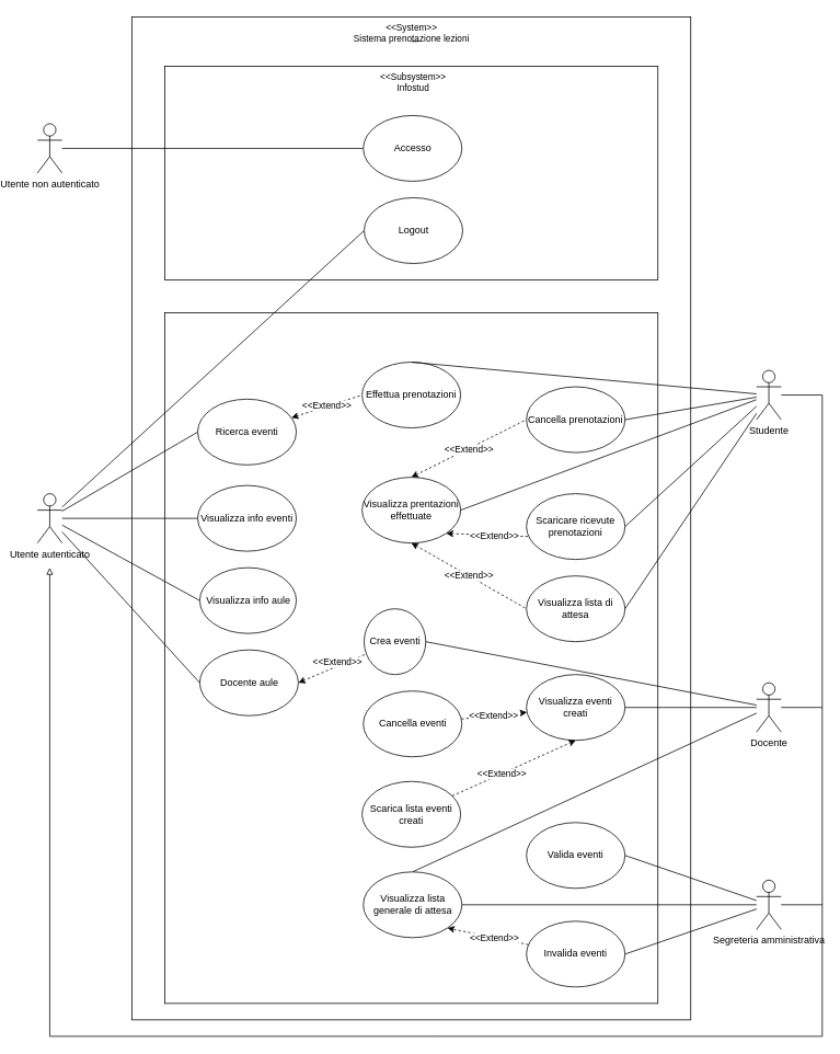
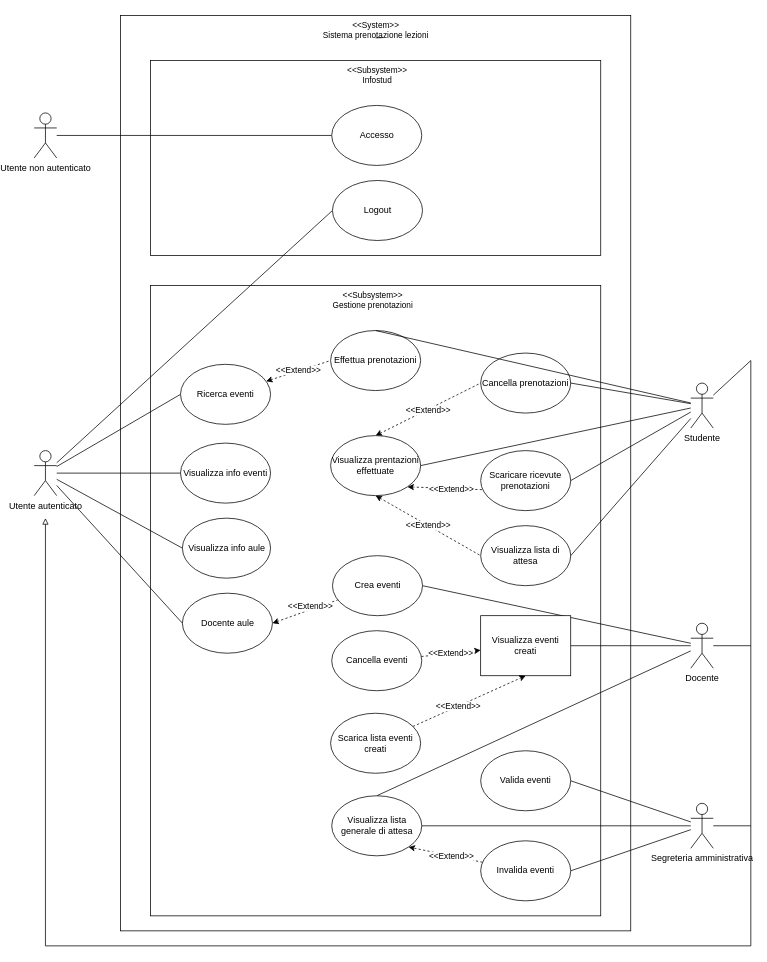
  <mxCell id="0" />
  <mxCell id="1" parent="0" />
  <mxCell id="2" value="" style="rounded=0;whiteSpace=wrap;html=1;fillColor=none;" parent="1" vertex="1"><mxGeometry x="135" y="20" width="680" height="1220" as="geometry" /></mxCell>
  <mxCell id="3" value="" style="rounded=0;whiteSpace=wrap;html=1;fillColor=none;" parent="1" vertex="1"><mxGeometry x="175" y="380" width="600" height="840" as="geometry" /></mxCell>
  <mxCell id="4" value="" style="rounded=0;whiteSpace=wrap;html=1;fillColor=none;" parent="1" vertex="1"><mxGeometry x="175" y="80" width="600" height="260" as="geometry" /></mxCell>
  <mxCell id="5" value="" style="rounded=0;orthogonalLoop=1;jettySize=auto;html=1;endArrow=none;endFill=0;" parent="1" source="6" target="13" edge="1"><mxGeometry relative="1" as="geometry" /></mxCell>
  <mxCell id="6" value="Utente non autenticato" style="shape=umlActor;verticalLabelPosition=bottom;verticalAlign=top;html=1;outlineConnect=0;" parent="1" vertex="1"><mxGeometry x="20" y="150" width="30" height="60" as="geometry" /></mxCell>
  <mxCell id="7" value="" style="rounded=0;orthogonalLoop=1;jettySize=auto;html=1;endArrow=none;endFill=0;entryX=0;entryY=0.5;entryDx=0;entryDy=0;" parent="1" source="12" target="18" edge="1"><mxGeometry relative="1" as="geometry" /></mxCell>
  <mxCell id="8" value="" style="rounded=0;orthogonalLoop=1;jettySize=auto;html=1;entryX=0;entryY=0.5;entryDx=0;entryDy=0;endArrow=none;endFill=0;" parent="1" source="12" target="16" edge="1"><mxGeometry relative="1" as="geometry"><mxPoint x="103.5" y="520" as="targetPoint" /></mxGeometry></mxCell>
  <mxCell id="9" value="" style="orthogonalLoop=1;jettySize=auto;html=1;entryX=0;entryY=0.5;entryDx=0;entryDy=0;endArrow=none;endFill=0;rounded=0;" parent="1" source="12" target="17" edge="1"><mxGeometry relative="1" as="geometry"><mxPoint x="103.5" y="520" as="targetPoint" /></mxGeometry></mxCell>
  <mxCell id="10" value="" style="rounded=0;orthogonalLoop=1;jettySize=auto;html=1;entryX=0;entryY=0.5;entryDx=0;entryDy=0;endArrow=none;endFill=0;" parent="1" source="12" target="19" edge="1"><mxGeometry relative="1" as="geometry"><mxPoint x="103.5" y="740" as="targetPoint" /></mxGeometry></mxCell>
  <mxCell id="11" value="" style="orthogonalLoop=1;jettySize=auto;html=1;entryX=0;entryY=0.5;entryDx=0;entryDy=0;endArrow=none;endFill=0;rounded=0;" parent="1" source="12" target="31" edge="1"><mxGeometry relative="1" as="geometry"><mxPoint x="32" y="456" as="targetPoint" /></mxGeometry></mxCell>
  <mxCell id="12" value="Utente autenticato" style="shape=umlActor;verticalLabelPosition=bottom;verticalAlign=top;html=1;outlineConnect=0;" parent="1" vertex="1"><mxGeometry x="20" y="600" width="30" height="60" as="geometry" /></mxCell>
  <mxCell id="13" value="Accesso" style="ellipse;whiteSpace=wrap;html=1;" parent="1" vertex="1"><mxGeometry x="416.5" y="140" width="120" height="80" as="geometry" /></mxCell>
  <mxCell id="14" value="" style="rounded=0;orthogonalLoop=1;jettySize=auto;html=1;startArrow=classic;startFill=1;dashed=1;endArrow=none;endFill=0;entryX=0;entryY=0.5;entryDx=0;entryDy=0;" parent="1" source="16" target="27" edge="1"><mxGeometry relative="1" as="geometry" /></mxCell>
  <mxCell id="15" value="&amp;lt;&amp;lt;Extend&amp;gt;&amp;gt;" style="edgeLabel;html=1;align=center;verticalAlign=middle;resizable=0;points=[];fontSize=11;" parent="14" vertex="1" connectable="0"><mxGeometry x="-0.308" y="-1" relative="1" as="geometry"><mxPoint x="13.05" y="-6.5" as="offset" /></mxGeometry></mxCell>
  <mxCell id="16" value="Ricerca eventi" style="ellipse;whiteSpace=wrap;html=1;" parent="1" vertex="1"><mxGeometry x="215" y="485" width="120" height="80" as="geometry" /></mxCell>
  <mxCell id="17" value="Docente aule" style="ellipse;whiteSpace=wrap;html=1;" parent="1" vertex="1"><mxGeometry x="217.5" y="790" width="120" height="80" as="geometry" /></mxCell>
  <mxCell id="18" value="Visualizza info aule" style="ellipse;whiteSpace=wrap;html=1;" parent="1" vertex="1"><mxGeometry x="217.5" y="690" width="117.5" height="80" as="geometry" /></mxCell>
  <mxCell id="19" value="Visualizza info eventi" style="ellipse;whiteSpace=wrap;html=1;" parent="1" vertex="1"><mxGeometry x="215" y="590" width="120" height="80" as="geometry" /></mxCell>
  <mxCell id="20" value="" style="rounded=0;orthogonalLoop=1;jettySize=auto;html=1;entryX=0;entryY=0.5;entryDx=0;entryDy=0;dashed=1;endArrow=none;endFill=0;startArrow=classic;startFill=1;exitX=0.5;exitY=0;exitDx=0;exitDy=0;" parent="1" source="26" target="28" edge="1"><mxGeometry relative="1" as="geometry" /></mxCell>
  <mxCell id="21" value="&amp;lt;&amp;lt;Extend&amp;gt;&amp;gt;" style="edgeLabel;html=1;align=center;verticalAlign=middle;resizable=0;points=[];fontSize=11;" parent="20" vertex="1" connectable="0"><mxGeometry x="-0.245" relative="1" as="geometry"><mxPoint x="17.01" y="-7.29" as="offset" /></mxGeometry></mxCell>
  <mxCell id="22" value="" style="rounded=0;orthogonalLoop=1;jettySize=auto;html=1;entryX=0.037;entryY=0.652;entryDx=0;entryDy=0;dashed=1;startArrow=classic;startFill=1;endArrow=none;endFill=0;exitX=1;exitY=1;exitDx=0;exitDy=0;entryPerimeter=0;" parent="1" source="26" target="29" edge="1"><mxGeometry relative="1" as="geometry" /></mxCell>
  <mxCell id="23" value="&amp;lt;&amp;lt;Extend&amp;gt;&amp;gt;" style="edgeLabel;html=1;align=center;verticalAlign=middle;resizable=0;points=[];fontSize=11;" parent="22" vertex="1" connectable="0"><mxGeometry x="0.41" y="-2" relative="1" as="geometry"><mxPoint x="-14.06" y="-2" as="offset" /></mxGeometry></mxCell>
  <mxCell id="24" value="" style="rounded=0;orthogonalLoop=1;jettySize=auto;html=1;entryX=0;entryY=0.5;entryDx=0;entryDy=0;dashed=1;endArrow=none;endFill=0;startArrow=classic;startFill=1;exitX=0.5;exitY=1;exitDx=0;exitDy=0;" parent="1" source="26" target="30" edge="1"><mxGeometry relative="1" as="geometry" /></mxCell>
  <mxCell id="25" value="&amp;lt;&amp;lt;Extend&amp;gt;&amp;gt;" style="edgeLabel;html=1;align=center;verticalAlign=middle;resizable=0;points=[];fontSize=11;" parent="24" vertex="1" connectable="0"><mxGeometry x="-0.337" y="2" relative="1" as="geometry"><mxPoint x="22.79" y="15.26" as="offset" /></mxGeometry></mxCell>
  <mxCell id="26" value="Visualizza prentazioni effettuate" style="ellipse;whiteSpace=wrap;html=1;" parent="1" vertex="1"><mxGeometry x="415" y="580" width="120" height="80" as="geometry" /></mxCell>
  <mxCell id="27" value="Effettua prenotazioni" style="ellipse;whiteSpace=wrap;html=1;" parent="1" vertex="1"><mxGeometry x="415" y="440" width="120" height="80" as="geometry" /></mxCell>
  <mxCell id="28" value="Cancella prenotazioni" style="ellipse;whiteSpace=wrap;html=1;" parent="1" vertex="1"><mxGeometry x="615" y="470" width="120" height="80" as="geometry" /></mxCell>
  <mxCell id="29" value="Scaricare ricevute prenotazioni" style="ellipse;whiteSpace=wrap;html=1;" parent="1" vertex="1"><mxGeometry x="615" y="600" width="120" height="80" as="geometry" /></mxCell>
  <mxCell id="30" value="Visualizza lista di attesa" style="ellipse;whiteSpace=wrap;html=1;" parent="1" vertex="1"><mxGeometry x="615" y="700" width="120" height="80" as="geometry" /></mxCell>
  <mxCell id="31" value="Logout" style="ellipse;whiteSpace=wrap;html=1;" parent="1" vertex="1"><mxGeometry x="417.5" y="240" width="120" height="80" as="geometry" /></mxCell>
  <mxCell id="32" value="" style="edgeStyle=none;rounded=0;orthogonalLoop=1;jettySize=auto;html=1;startArrow=none;startFill=0;endArrow=none;endFill=0;fontSize=11;entryX=0.5;entryY=0;entryDx=0;entryDy=0;" parent="1" source="35" target="52" edge="1"><mxGeometry relative="1" as="geometry" /></mxCell>
  <mxCell id="33" value="" style="edgeStyle=none;rounded=0;orthogonalLoop=1;jettySize=auto;html=1;startArrow=none;startFill=0;endArrow=none;endFill=0;fontSize=11;entryX=1;entryY=0.5;entryDx=0;entryDy=0;" parent="1" source="35" target="51" edge="1"><mxGeometry relative="1" as="geometry" /></mxCell>
  <mxCell id="34" value="" style="edgeStyle=none;rounded=0;orthogonalLoop=1;jettySize=auto;html=1;startArrow=none;startFill=0;endArrow=none;endFill=0;fontSize=11;" parent="1" source="35" edge="1"><mxGeometry relative="1" as="geometry"><mxPoint x="975" y="860" as="targetPoint" /></mxGeometry></mxCell>
  <mxCell id="35" value="Docente" style="shape=umlActor;verticalLabelPosition=bottom;verticalAlign=top;html=1;outlineConnect=0;" parent="1" vertex="1"><mxGeometry x="895" y="830" width="30" height="60" as="geometry" /></mxCell>
  <mxCell id="36" value="" style="edgeStyle=none;rounded=0;orthogonalLoop=1;jettySize=auto;html=1;startArrow=none;startFill=0;endArrow=none;endFill=0;fontSize=11;entryX=0.5;entryY=0;entryDx=0;entryDy=0;" parent="1" source="42" target="27" edge="1"><mxGeometry relative="1" as="geometry" /></mxCell>
  <mxCell id="37" value="" style="edgeStyle=none;rounded=0;orthogonalLoop=1;jettySize=auto;html=1;startArrow=none;startFill=0;endArrow=none;endFill=0;fontSize=11;entryX=1;entryY=0.5;entryDx=0;entryDy=0;" parent="1" source="42" target="30" edge="1"><mxGeometry relative="1" as="geometry" /></mxCell>
  <mxCell id="38" value="" style="edgeStyle=none;rounded=0;orthogonalLoop=1;jettySize=auto;html=1;startArrow=none;startFill=0;endArrow=none;endFill=0;fontSize=11;entryX=1;entryY=0.5;entryDx=0;entryDy=0;" parent="1" source="42" target="28" edge="1"><mxGeometry relative="1" as="geometry" /></mxCell>
  <mxCell id="39" value="" style="edgeStyle=none;rounded=0;orthogonalLoop=1;jettySize=auto;html=1;startArrow=none;startFill=0;endArrow=none;endFill=0;fontSize=11;entryX=1;entryY=0.5;entryDx=0;entryDy=0;" parent="1" source="42" target="29" edge="1"><mxGeometry relative="1" as="geometry" /></mxCell>
  <mxCell id="40" value="" style="edgeStyle=none;rounded=0;orthogonalLoop=1;jettySize=auto;html=1;startArrow=none;startFill=0;endArrow=none;endFill=0;fontSize=11;entryX=1;entryY=0.5;entryDx=0;entryDy=0;" parent="1" source="42" target="26" edge="1"><mxGeometry relative="1" as="geometry" /></mxCell>
  <mxCell id="41" value="" style="edgeStyle=none;rounded=0;orthogonalLoop=1;jettySize=auto;html=1;startArrow=none;startFill=0;endArrow=block;endFill=0;fontSize=11;" parent="1" source="42" edge="1"><mxGeometry relative="1" as="geometry"><mxPoint x="35" y="690" as="targetPoint" /><Array as="points"><mxPoint x="975" y="480" /><mxPoint x="975" y="1260" /><mxPoint x="505" y="1260" /><mxPoint x="35" y="1260" /></Array></mxGeometry></mxCell>
- <mxCell id="42" value="Studente" style="shape=umlActor;verticalLabelPosition=bottom;verticalAlign=top;html=1;outlineConnect=0;" parent="1" vertex="1"><mxGeometry x="895" y="450" width="30" height="60" as="geometry" /></mxCell>
+ <mxCell id="42" value="Studente" style="shape=umlActor;verticalLabelPosition=bottom;verticalAlign=top;html=1;outlineConnect=0;" parent="1" vertex="1"><mxGeometry x="895" y="510" width="30" height="60" as="geometry" /></mxCell>
  <mxCell id="43" value="" style="edgeStyle=none;rounded=0;orthogonalLoop=1;jettySize=auto;html=1;startArrow=none;startFill=0;endArrow=none;endFill=0;fontSize=11;entryX=1;entryY=0.5;entryDx=0;entryDy=0;" parent="1" source="47" target="60" edge="1"><mxGeometry relative="1" as="geometry" /></mxCell>
  <mxCell id="44" value="" style="edgeStyle=none;rounded=0;orthogonalLoop=1;jettySize=auto;html=1;startArrow=none;startFill=0;endArrow=none;endFill=0;fontSize=11;entryX=1;entryY=0.5;entryDx=0;entryDy=0;" parent="1" source="47" target="52" edge="1"><mxGeometry relative="1" as="geometry" /></mxCell>
  <mxCell id="45" value="" style="edgeStyle=none;rounded=0;orthogonalLoop=1;jettySize=auto;html=1;startArrow=none;startFill=0;endArrow=none;endFill=0;fontSize=11;entryX=1;entryY=0.5;entryDx=0;entryDy=0;" parent="1" source="47" target="63" edge="1"><mxGeometry relative="1" as="geometry"><mxPoint x="910" y="1210" as="targetPoint" /></mxGeometry></mxCell>
  <mxCell id="46" value="" style="edgeStyle=none;rounded=0;orthogonalLoop=1;jettySize=auto;html=1;startArrow=none;startFill=0;endArrow=none;endFill=0;fontSize=11;" parent="1" source="47" edge="1"><mxGeometry relative="1" as="geometry"><mxPoint x="975" y="1100" as="targetPoint" /></mxGeometry></mxCell>
  <mxCell id="47" value="Segreteria amministrativa" style="shape=umlActor;verticalLabelPosition=bottom;verticalAlign=top;html=1;outlineConnect=0;" parent="1" vertex="1"><mxGeometry x="895" y="1070" width="30" height="60" as="geometry" /></mxCell>
  <mxCell id="48" value="" style="rounded=0;orthogonalLoop=1;jettySize=auto;html=1;startArrow=none;startFill=0;endArrow=none;endFill=0;entryX=1;entryY=0.5;entryDx=0;entryDy=0;" parent="1" source="35" target="53" edge="1"><mxGeometry relative="1" as="geometry"><mxPoint x="941" y="547.12" as="sourcePoint" /><mxPoint x="536.5" y="1180" as="targetPoint" /></mxGeometry></mxCell>
  <mxCell id="49" value="" style="rounded=0;orthogonalLoop=1;jettySize=auto;html=1;startArrow=classic;startFill=1;dashed=1;endArrow=none;endFill=0;exitX=1;exitY=0.5;exitDx=0;exitDy=0;" parent="1" source="17" target="51" edge="1"><mxGeometry relative="1" as="geometry"><mxPoint x="335" y="900" as="sourcePoint" /></mxGeometry></mxCell>
  <mxCell id="50" value="&amp;lt;&amp;lt;Extend&amp;gt;&amp;gt;" style="edgeLabel;html=1;align=center;verticalAlign=middle;resizable=0;points=[];fontSize=11;" parent="49" vertex="1" connectable="0"><mxGeometry x="0.373" y="-1" relative="1" as="geometry"><mxPoint x="-10.79" y="-2.17" as="offset" /></mxGeometry></mxCell>
- <mxCell id="51" value="Crea eventi" style="ellipse;whiteSpace=wrap;html=1;" parent="1" vertex="1"><mxGeometry x="417.5" y="740" width="75" height="80" as="geometry" /></mxCell>
+ <mxCell id="51" value="Crea eventi" style="ellipse;whiteSpace=wrap;html=1;" parent="1" vertex="1"><mxGeometry x="417.5" y="740" width="120" height="80" as="geometry" /></mxCell>
  <mxCell id="52" value="Visualizza lista generale di attesa" style="ellipse;whiteSpace=wrap;html=1;" parent="1" vertex="1"><mxGeometry x="416.5" y="1060" width="120" height="80" as="geometry" /></mxCell>
- <mxCell id="53" value="Visualizza eventi creati" style="ellipse;whiteSpace=wrap;html=1;" parent="1" vertex="1"><mxGeometry x="615" y="820" width="120" height="80" as="geometry" /></mxCell>
+ <mxCell id="53" value="Visualizza eventi creati" style="whiteSpace=wrap;html=1;rounded=0;" parent="1" vertex="1"><mxGeometry x="615" y="820" width="120" height="80" as="geometry" /></mxCell>
  <mxCell id="54" value="" style="edgeStyle=none;rounded=0;orthogonalLoop=1;jettySize=auto;html=1;startArrow=none;startFill=0;endArrow=classic;endFill=1;fontSize=11;dashed=1;" parent="1" source="56" target="53" edge="1"><mxGeometry relative="1" as="geometry" /></mxCell>
  <mxCell id="55" value="&amp;lt;&amp;lt;Extend&amp;gt;&amp;gt;" style="edgeLabel;html=1;align=center;verticalAlign=middle;resizable=0;points=[];fontSize=11;" parent="54" vertex="1" connectable="0"><mxGeometry x="-0.621" y="-4" relative="1" as="geometry"><mxPoint x="23.45" y="-6.83" as="offset" /></mxGeometry></mxCell>
  <mxCell id="56" value="Cancella eventi" style="ellipse;whiteSpace=wrap;html=1;" parent="1" vertex="1"><mxGeometry x="416.5" y="840" width="120" height="80" as="geometry" /></mxCell>
  <mxCell id="57" value="" style="edgeStyle=none;rounded=0;orthogonalLoop=1;jettySize=auto;html=1;dashed=1;startArrow=none;startFill=0;endArrow=classic;endFill=1;fontSize=11;entryX=0.5;entryY=1;entryDx=0;entryDy=0;" parent="1" source="59" target="53" edge="1"><mxGeometry relative="1" as="geometry"><mxPoint x="617.5" y="1050" as="targetPoint" /></mxGeometry></mxCell>
  <mxCell id="58" value="&amp;lt;&amp;lt;Extend&amp;gt;&amp;gt;" style="edgeLabel;html=1;align=center;verticalAlign=middle;resizable=0;points=[];fontSize=11;" parent="57" vertex="1" connectable="0"><mxGeometry x="-0.715" y="2" relative="1" as="geometry"><mxPoint x="39.54" y="-16.23" as="offset" /></mxGeometry></mxCell>
  <mxCell id="59" value="Scarica lista eventi creati" style="ellipse;whiteSpace=wrap;html=1;" parent="1" vertex="1"><mxGeometry x="415" y="950" width="120" height="80" as="geometry" /></mxCell>
  <mxCell id="60" value="Valida eventi" style="ellipse;whiteSpace=wrap;html=1;" parent="1" vertex="1"><mxGeometry x="615" y="1000" width="120" height="80" as="geometry" /></mxCell>
  <mxCell id="61" value="" style="edgeStyle=none;rounded=0;orthogonalLoop=1;jettySize=auto;html=1;dashed=1;startArrow=none;startFill=0;endArrow=classic;endFill=1;fontSize=11;entryX=1;entryY=1;entryDx=0;entryDy=0;" parent="1" source="63" target="52" edge="1"><mxGeometry relative="1" as="geometry"><mxPoint x="535" y="1190" as="targetPoint" /></mxGeometry></mxCell>
  <mxCell id="62" value="&amp;lt;&amp;lt;Extend&amp;gt;&amp;gt;" style="edgeLabel;html=1;align=center;verticalAlign=middle;resizable=0;points=[];fontSize=11;" parent="61" vertex="1" connectable="0"><mxGeometry x="0.464" y="-1" relative="1" as="geometry"><mxPoint x="29.92" y="7.33" as="offset" /></mxGeometry></mxCell>
  <mxCell id="63" value="Invalida eventi" style="ellipse;whiteSpace=wrap;html=1;" parent="1" vertex="1"><mxGeometry x="615" y="1120" width="120" height="80" as="geometry" /></mxCell>
  <mxCell id="64" value="&amp;lt;&amp;lt;System&amp;gt;&amp;gt;&lt;br&gt;Sistema prenotazione lezioni" style="text;html=1;strokeColor=none;fillColor=none;align=center;verticalAlign=middle;whiteSpace=wrap;rounded=0;fontSize=11;" parent="1" vertex="1"><mxGeometry x="398.75" y="30" width="152.5" height="20" as="geometry" /></mxCell>
  <mxCell id="65" value="&amp;lt;&amp;lt;Subsystem&amp;gt;&amp;gt;&lt;br&gt;Infostud" style="text;html=1;strokeColor=none;fillColor=none;align=center;verticalAlign=middle;whiteSpace=wrap;rounded=0;fontSize=11;" parent="1" vertex="1"><mxGeometry x="401.25" y="90" width="152.5" height="20" as="geometry" /></mxCell>
+ <mxCell id="66" value="&amp;lt;&amp;lt;Subsystem&amp;gt;&amp;gt;&lt;br&gt;Gestione prenotazioni" style="text;html=1;strokeColor=none;fillColor=none;align=center;verticalAlign=middle;whiteSpace=wrap;rounded=0;fontSize=11;" parent="1" vertex="1"><mxGeometry x="395" y="390" width="152.5" height="20" as="geometry" /></mxCell>
  <mxCell id="67" style="edgeStyle=none;rounded=0;orthogonalLoop=1;jettySize=auto;html=1;exitX=0.5;exitY=1;exitDx=0;exitDy=0;entryX=0.566;entryY=0.979;entryDx=0;entryDy=0;entryPerimeter=0;startArrow=none;startFill=0;endArrow=none;endFill=0;fontSize=11;" parent="1" source="64" target="64" edge="1"><mxGeometry relative="1" as="geometry" /></mxCell>
